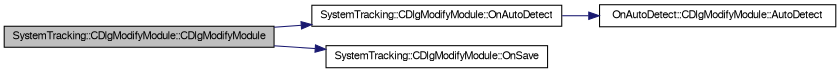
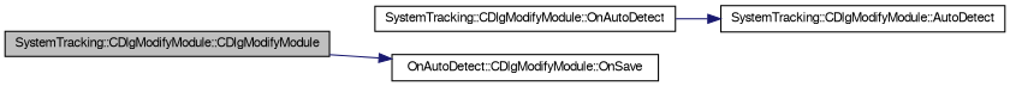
  digraph {
    rankdir=LR
    node [color=black fillcolor=white fontname=FreeSans fontsize=10 shape=record style=filled]
    edge [color=midnightblue fontname=FreeSans fontsize=10 labelfontname=FreeSans labelfontsize=10 style=solid]
    n1 [fillcolor=grey75 fontcolor=black height=0.2 label="SystemTracking::CDlgModifyModule::CDlgModifyModule" width=0.4]
    n2 [height=0.2 label="SystemTracking::CDlgModifyModule::OnAutoDetect" width=0.4]
-   n3 [height=0.2 label="SystemTracking::CDlgModifyModule::OnSave" width=0.4]
-   n4 [height=0.2 label="OnAutoDetect::CDlgModifyModule::AutoDetect" width=0.4]
-   n1 -> n2
+   n3 [height=0.2 label="OnAutoDetect::CDlgModifyModule::OnSave" width=0.4]
+   n4 [height=0.2 label="SystemTracking::CDlgModifyModule::AutoDetect" width=0.4]
    n1 -> n3
    n2 -> n4
  }
